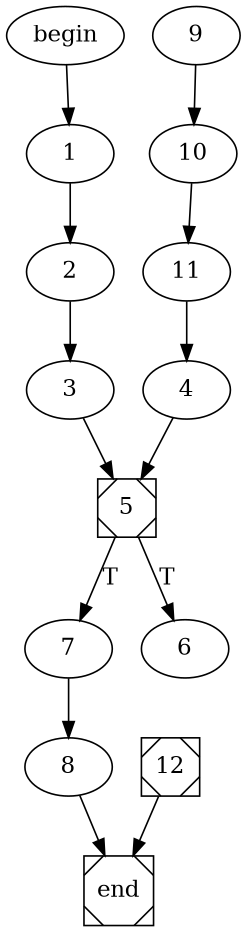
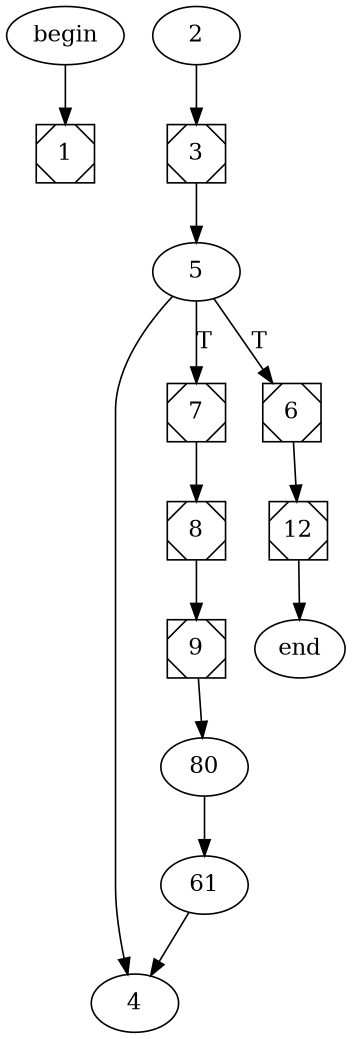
  digraph {
    begin [shape=ellipse]
-   1
+   1 [shape=Msquare]
    2
-   end [shape=Msquare]
-   3
-   5 [shape=Msquare]
+   end [shape=ellipse]
+   3 [shape=Msquare]
+   5
    4
-   7
-   6
-   8
+   7 [shape=Msquare]
+   6 [shape=Msquare]
+   8 [shape=Msquare]
    12 [shape=Msquare]
-   9
-   10
-   11
+   9 [shape=Msquare]
+   10 [label=80]
+   11 [label=61]
    begin -> 1
-   1 -> 2
    2 -> 3
    3 -> 5
    5 -> 7 [label=T]
    5 -> 6 [label=T]
-   4 -> 5
+   5 -> 4
    7 -> 8
-   8 -> end
+   6 -> 12
+   8 -> 9
    12 -> end
    9 -> 10
    10 -> 11
    11 -> 4
  }
